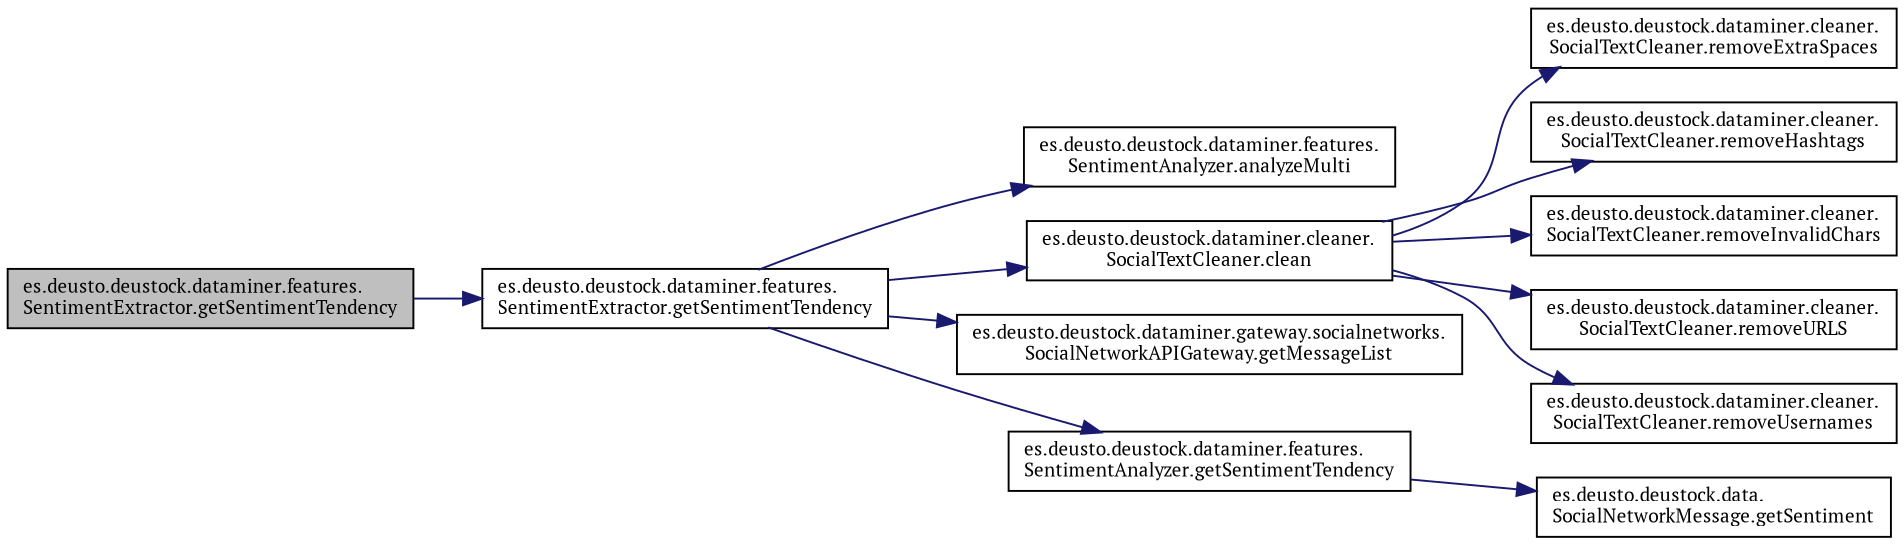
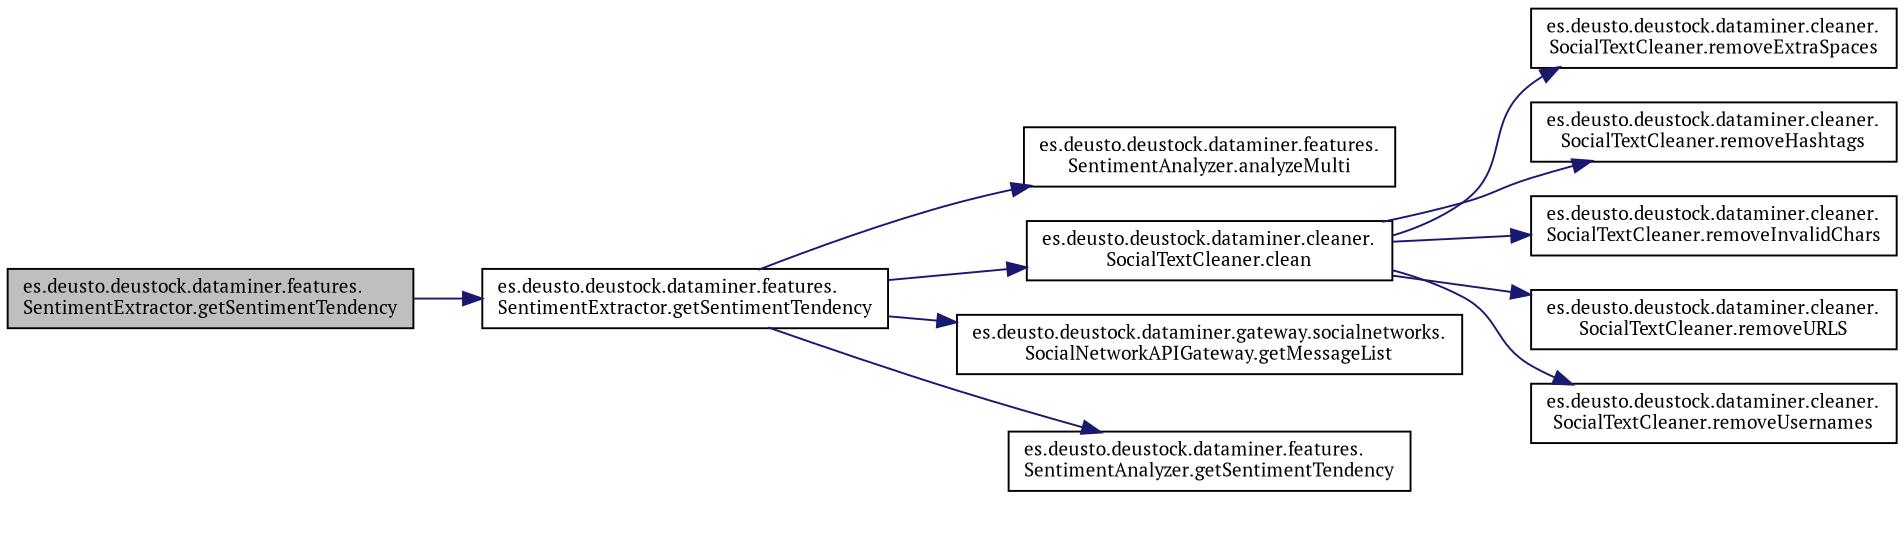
  digraph {
    rankdir=LR
    fontname="PT Serif"
    node [color=black fillcolor=white fontname="PT Serif" fontsize=10 shape=record style=filled]
    edge [color=midnightblue fontname="PT Serif" fontsize=10 labelfontname=Helvetica labelfontsize=10 style=solid]
    n1 [fillcolor=grey75 fontcolor=black height=0.2 label="es.deusto.deustock.dataminer.features.\lSentimentExtractor.getSentimentTendency" width=0.4]
    n2 [height=0.2 label="es.deusto.deustock.dataminer.features.\lSentimentExtractor.getSentimentTendency" width=0.4]
    n3 [height=0.2 label="es.deusto.deustock.dataminer.features.\lSentimentAnalyzer.analyzeMulti" width=0.4]
    n4 [height=0.2 label="es.deusto.deustock.dataminer.cleaner.\lSocialTextCleaner.clean" width=0.4]
    n5 [height=0.2 label="es.deusto.deustock.dataminer.gateway.socialnetworks.\lSocialNetworkAPIGateway.getMessageList" width=0.4]
    n6 [height=0.2 label="es.deusto.deustock.dataminer.features.\lSentimentAnalyzer.getSentimentTendency" width=0.4]
    n7 [height=0.2 label="es.deusto.deustock.dataminer.cleaner.\lSocialTextCleaner.removeExtraSpaces" width=0.4]
    n8 [height=0.2 label="es.deusto.deustock.dataminer.cleaner.\lSocialTextCleaner.removeHashtags" width=0.4]
    n9 [height=0.2 label="es.deusto.deustock.dataminer.cleaner.\lSocialTextCleaner.removeInvalidChars" width=0.4]
    n10 [height=0.2 label="es.deusto.deustock.dataminer.cleaner.\lSocialTextCleaner.removeURLS" width=0.4]
    n11 [height=0.2 label="es.deusto.deustock.dataminer.cleaner.\lSocialTextCleaner.removeUsernames" width=0.4]
-   n12 [height=0.2 label="es.deusto.deustock.data.\lSocialNetworkMessage.getSentiment" width=0.4]
    n1 -> n2
    n2 -> n3
    n2 -> n4
    n2 -> n5
    n2 -> n6
    n4 -> n7
    n4 -> n8
    n4 -> n9
    n4 -> n10
    n4 -> n11
-   n6 -> n12
  }
